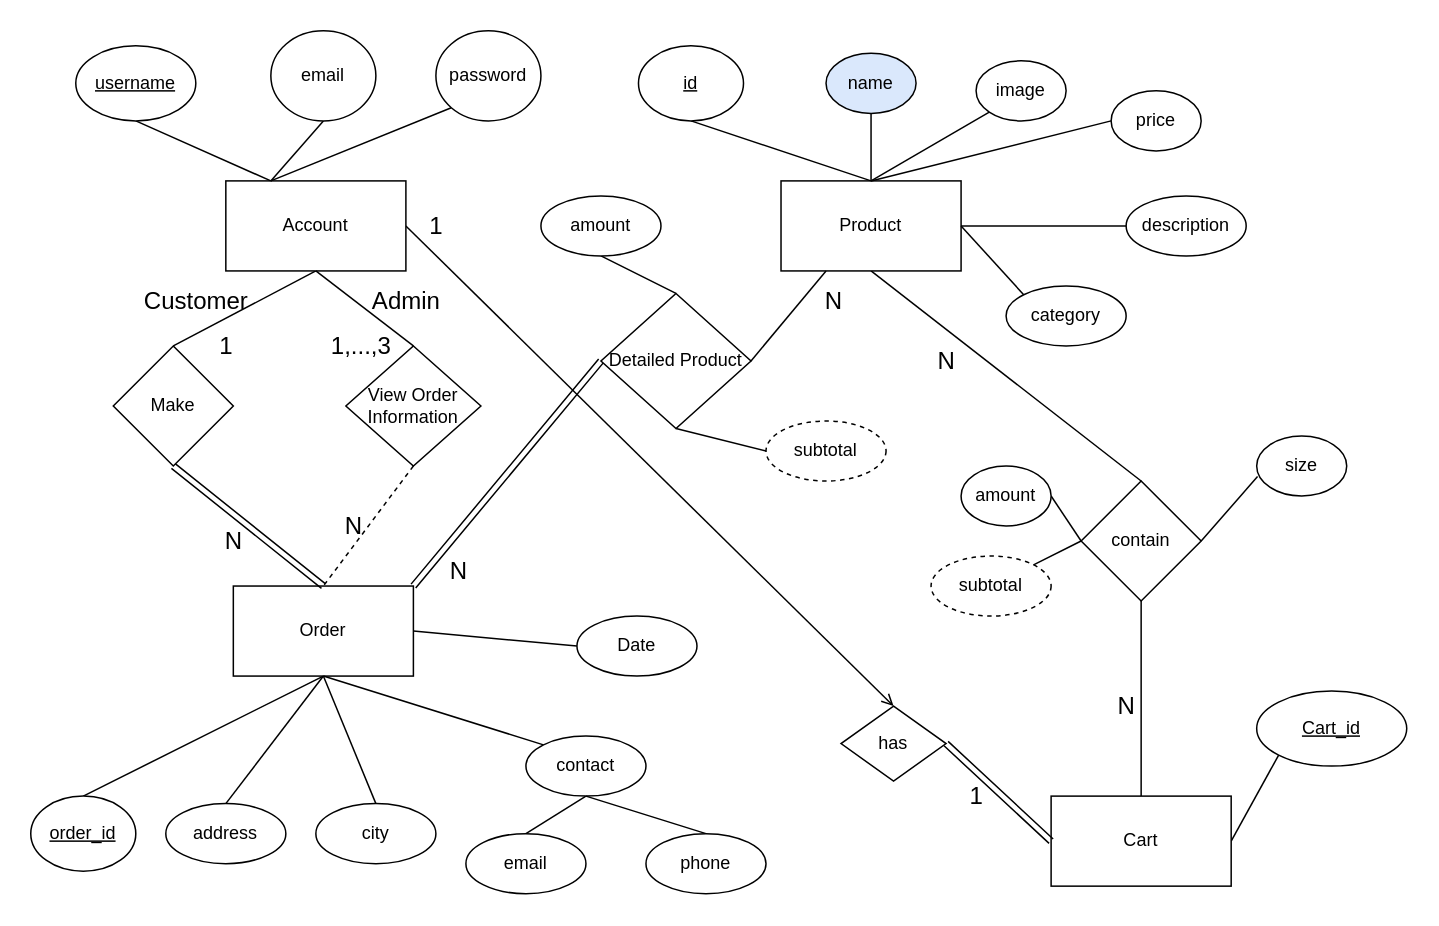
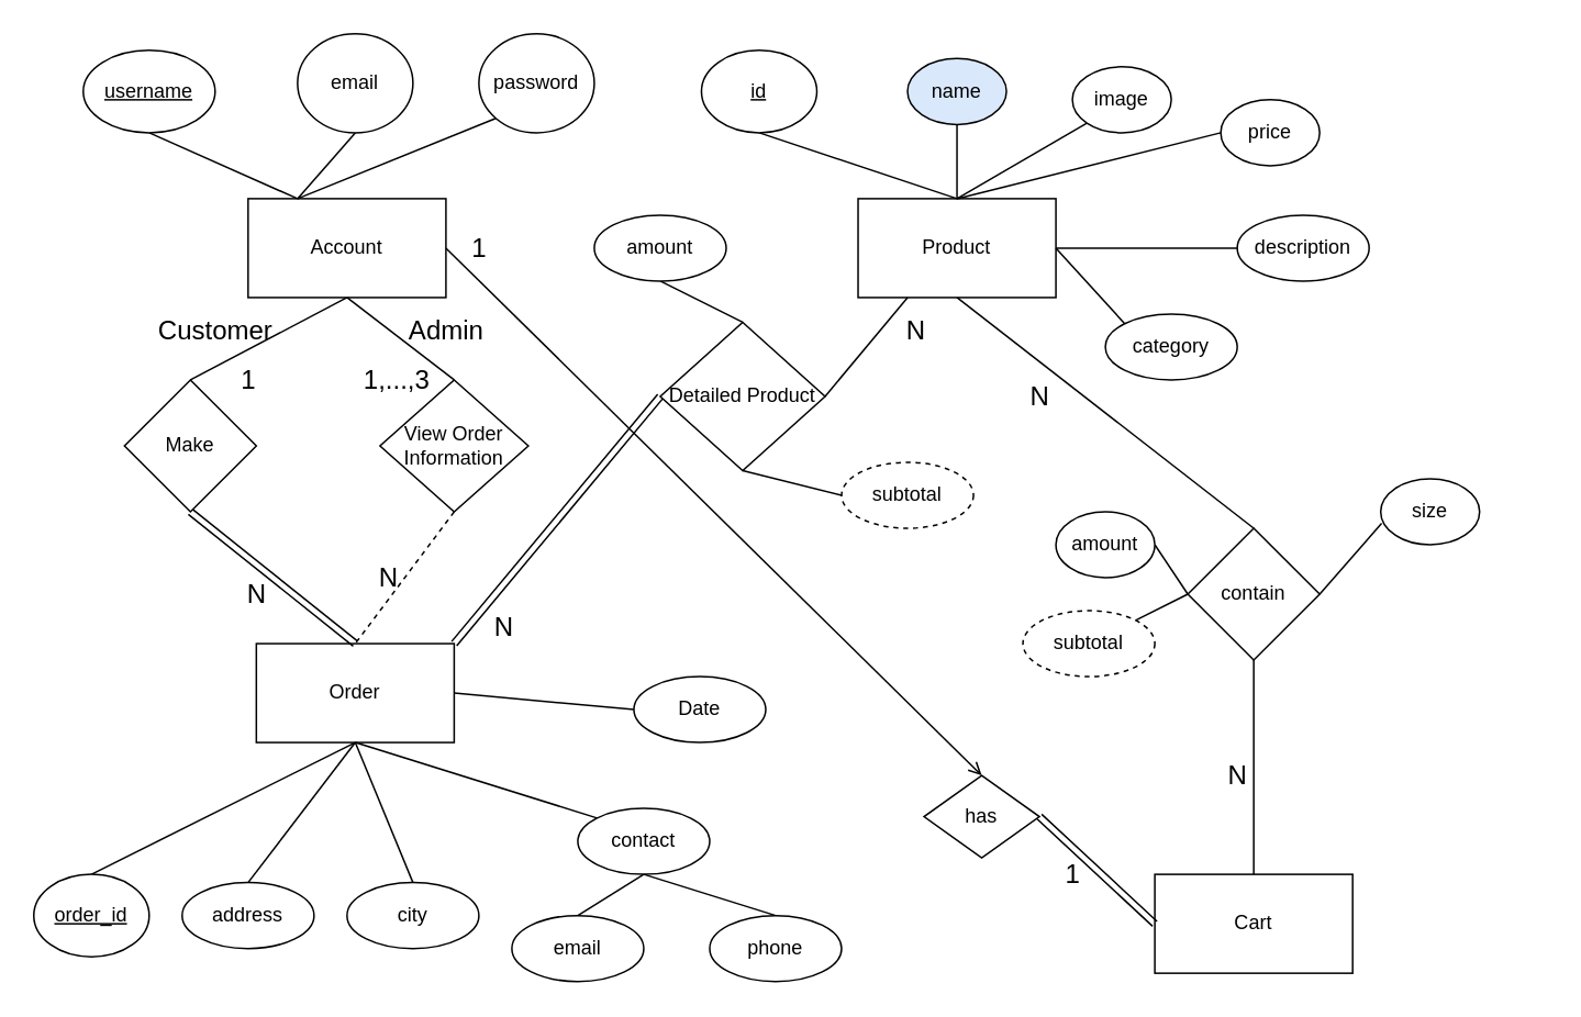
  <mxCell id="0" />
  <mxCell id="1" parent="0" />
  <mxCell id="2" style="edgeStyle=none;rounded=0;orthogonalLoop=1;jettySize=auto;html=1;exitX=0.5;exitY=1;exitDx=0;exitDy=0;entryX=0.5;entryY=0;entryDx=0;entryDy=0;endArrow=none;endFill=0;" edge="1" parent="1" source="4" target="57"><mxGeometry relative="1" as="geometry" /></mxCell>
  <mxCell id="3" style="edgeStyle=none;rounded=0;orthogonalLoop=1;jettySize=auto;html=1;exitX=1;exitY=0.5;exitDx=0;exitDy=0;entryX=0.5;entryY=0;entryDx=0;entryDy=0;fontSize=16;endArrow=open;endFill=0;" edge="1" parent="1" source="4" target="65"><mxGeometry relative="1" as="geometry" /></mxCell>
  <mxCell id="4" value="Account" style="rounded=0;whiteSpace=wrap;html=1;" vertex="1" parent="1"><mxGeometry x="150" y="120" width="120" height="60" as="geometry" /></mxCell>
  <mxCell id="5" style="rounded=0;orthogonalLoop=1;jettySize=auto;html=1;exitX=0.5;exitY=1;exitDx=0;exitDy=0;endArrow=none;endFill=0;" edge="1" parent="1" source="6"><mxGeometry relative="1" as="geometry"><mxPoint x="180" y="120" as="targetPoint" /></mxGeometry></mxCell>
  <mxCell id="6" value="&lt;u&gt;username&lt;/u&gt;" style="ellipse;whiteSpace=wrap;html=1;" vertex="1" parent="1"><mxGeometry x="50" y="30" width="80" height="50" as="geometry" /></mxCell>
  <mxCell id="7" style="edgeStyle=none;rounded=0;orthogonalLoop=1;jettySize=auto;html=1;exitX=0.5;exitY=1;exitDx=0;exitDy=0;entryX=0.25;entryY=0;entryDx=0;entryDy=0;endArrow=none;endFill=0;" edge="1" parent="1" source="8" target="4"><mxGeometry relative="1" as="geometry" /></mxCell>
  <mxCell id="8" value="email" style="ellipse;whiteSpace=wrap;html=1;" vertex="1" parent="1"><mxGeometry x="180" y="20" width="70" height="60" as="geometry" /></mxCell>
  <mxCell id="9" style="edgeStyle=none;rounded=0;orthogonalLoop=1;jettySize=auto;html=1;exitX=0;exitY=1;exitDx=0;exitDy=0;endArrow=none;endFill=0;" edge="1" parent="1" source="10"><mxGeometry relative="1" as="geometry"><mxPoint x="180" y="120" as="targetPoint" /></mxGeometry></mxCell>
  <mxCell id="10" value="password" style="ellipse;whiteSpace=wrap;html=1;" vertex="1" parent="1"><mxGeometry x="290" y="20" width="70" height="60" as="geometry" /></mxCell>
  <mxCell id="11" style="edgeStyle=none;rounded=0;orthogonalLoop=1;jettySize=auto;html=1;exitX=0.5;exitY=1;exitDx=0;exitDy=0;entryX=0.5;entryY=0;entryDx=0;entryDy=0;endArrow=none;endFill=0;" edge="1" parent="1" source="12" target="31"><mxGeometry relative="1" as="geometry" /></mxCell>
  <mxCell id="12" value="Product" style="rounded=0;whiteSpace=wrap;html=1;" vertex="1" parent="1"><mxGeometry x="520" y="120" width="120" height="60" as="geometry" /></mxCell>
  <mxCell id="13" style="edgeStyle=none;rounded=0;orthogonalLoop=1;jettySize=auto;html=1;exitX=0.5;exitY=1;exitDx=0;exitDy=0;endArrow=none;endFill=0;" edge="1" parent="1" source="14"><mxGeometry relative="1" as="geometry"><mxPoint x="580" y="120" as="targetPoint" /></mxGeometry></mxCell>
  <mxCell id="14" value="&lt;u&gt;id&lt;/u&gt;" style="ellipse;whiteSpace=wrap;html=1;" vertex="1" parent="1"><mxGeometry x="425" y="30" width="70" height="50" as="geometry" /></mxCell>
  <mxCell id="15" style="edgeStyle=none;rounded=0;orthogonalLoop=1;jettySize=auto;html=1;exitX=0.5;exitY=1;exitDx=0;exitDy=0;endArrow=none;endFill=0;" edge="1" parent="1" source="16"><mxGeometry relative="1" as="geometry"><mxPoint x="580" y="120" as="targetPoint" /></mxGeometry></mxCell>
  <mxCell id="16" value="name" style="ellipse;whiteSpace=wrap;html=1;fillColor=#dae8fc;" vertex="1" parent="1"><mxGeometry x="550" y="35" width="60" height="40" as="geometry" /></mxCell>
  <mxCell id="17" style="edgeStyle=none;rounded=0;orthogonalLoop=1;jettySize=auto;html=1;exitX=0;exitY=1;exitDx=0;exitDy=0;endArrow=none;endFill=0;" edge="1" parent="1" source="18"><mxGeometry relative="1" as="geometry"><mxPoint x="580" y="120" as="targetPoint" /></mxGeometry></mxCell>
  <mxCell id="18" value="image" style="ellipse;whiteSpace=wrap;html=1;" vertex="1" parent="1"><mxGeometry x="650" y="40" width="60" height="40" as="geometry" /></mxCell>
  <mxCell id="19" style="edgeStyle=none;rounded=0;orthogonalLoop=1;jettySize=auto;html=1;exitX=0;exitY=0.5;exitDx=0;exitDy=0;endArrow=none;endFill=0;" edge="1" parent="1" source="20"><mxGeometry relative="1" as="geometry"><mxPoint x="580" y="120" as="targetPoint" /></mxGeometry></mxCell>
  <mxCell id="20" value="price" style="ellipse;whiteSpace=wrap;html=1;" vertex="1" parent="1"><mxGeometry x="740" y="60" width="60" height="40" as="geometry" /></mxCell>
  <mxCell id="21" style="edgeStyle=none;rounded=0;orthogonalLoop=1;jettySize=auto;html=1;exitX=0;exitY=0.5;exitDx=0;exitDy=0;entryX=1;entryY=0.5;entryDx=0;entryDy=0;endArrow=none;endFill=0;" edge="1" parent="1" source="22" target="12"><mxGeometry relative="1" as="geometry" /></mxCell>
  <mxCell id="22" value="description" style="ellipse;whiteSpace=wrap;html=1;" vertex="1" parent="1"><mxGeometry x="750" y="130" width="80" height="40" as="geometry" /></mxCell>
  <mxCell id="23" style="edgeStyle=none;rounded=0;orthogonalLoop=1;jettySize=auto;html=1;exitX=0;exitY=0;exitDx=0;exitDy=0;endArrow=none;endFill=0;" edge="1" parent="1" source="24"><mxGeometry relative="1" as="geometry"><mxPoint x="640" y="150" as="targetPoint" /></mxGeometry></mxCell>
  <mxCell id="24" value="category" style="ellipse;whiteSpace=wrap;html=1;" vertex="1" parent="1"><mxGeometry x="670" y="190" width="80" height="40" as="geometry" /></mxCell>
- <mxCell id="25" style="edgeStyle=none;rounded=0;orthogonalLoop=1;jettySize=auto;html=1;exitX=1;exitY=0.5;exitDx=0;exitDy=0;entryX=0;entryY=1;entryDx=0;entryDy=0;endArrow=none;endFill=0;" edge="1" parent="1" source="26" target="36"><mxGeometry relative="1" as="geometry" /></mxCell>
  <mxCell id="26" value="Cart" style="rounded=0;whiteSpace=wrap;html=1;" vertex="1" parent="1"><mxGeometry x="700" y="530" width="120" height="60" as="geometry" /></mxCell>
  <mxCell id="27" style="edgeStyle=none;rounded=0;orthogonalLoop=1;jettySize=auto;html=1;exitX=0.5;exitY=1;exitDx=0;exitDy=0;entryX=0.5;entryY=0;entryDx=0;entryDy=0;endArrow=none;endFill=0;" edge="1" parent="1" source="31" target="26"><mxGeometry relative="1" as="geometry" /></mxCell>
  <mxCell id="28" style="edgeStyle=none;rounded=0;orthogonalLoop=1;jettySize=auto;html=1;exitX=0;exitY=0.5;exitDx=0;exitDy=0;entryX=1;entryY=0.5;entryDx=0;entryDy=0;endArrow=none;endFill=0;" edge="1" parent="1" source="31" target="34"><mxGeometry relative="1" as="geometry" /></mxCell>
  <mxCell id="29" style="edgeStyle=none;rounded=0;orthogonalLoop=1;jettySize=auto;html=1;exitX=0;exitY=0.5;exitDx=0;exitDy=0;entryX=1;entryY=0;entryDx=0;entryDy=0;endArrow=none;endFill=0;" edge="1" parent="1" source="31" target="35"><mxGeometry relative="1" as="geometry" /></mxCell>
  <mxCell id="30" style="edgeStyle=none;rounded=0;orthogonalLoop=1;jettySize=auto;html=1;exitX=1;exitY=0.5;exitDx=0;exitDy=0;entryX=0.01;entryY=0.675;entryDx=0;entryDy=0;entryPerimeter=0;endArrow=none;endFill=0;" edge="1" parent="1" source="31" target="37"><mxGeometry relative="1" as="geometry" /></mxCell>
  <mxCell id="31" value="contain" style="rhombus;whiteSpace=wrap;html=1;" vertex="1" parent="1"><mxGeometry x="720" y="320" width="80" height="80" as="geometry" /></mxCell>
  <mxCell id="32" value="N" style="text;html=1;align=center;verticalAlign=middle;resizable=0;points=[];autosize=1;strokeColor=none;fillColor=none;fontSize=16;" vertex="1" parent="1"><mxGeometry x="615" y="230" width="30" height="20" as="geometry" /></mxCell>
  <mxCell id="33" value="N" style="text;html=1;align=center;verticalAlign=middle;resizable=0;points=[];autosize=1;strokeColor=none;fillColor=none;fontSize=16;" vertex="1" parent="1"><mxGeometry x="735" y="460" width="30" height="20" as="geometry" /></mxCell>
  <mxCell id="34" value="amount" style="ellipse;whiteSpace=wrap;html=1;" vertex="1" parent="1"><mxGeometry x="640" y="310" width="60" height="40" as="geometry" /></mxCell>
  <mxCell id="35" value="subtotal" style="ellipse;whiteSpace=wrap;html=1;dashed=1;" vertex="1" parent="1"><mxGeometry x="620" y="370" width="80" height="40" as="geometry" /></mxCell>
- <mxCell id="36" value="&lt;u&gt;Cart_id&lt;/u&gt;" style="ellipse;whiteSpace=wrap;html=1;" vertex="1" parent="1"><mxGeometry x="837" y="460" width="100" height="50" as="geometry" /></mxCell>
  <mxCell id="37" value="size" style="ellipse;whiteSpace=wrap;html=1;" vertex="1" parent="1"><mxGeometry x="837" y="290" width="60" height="40" as="geometry" /></mxCell>
  <mxCell id="38" style="edgeStyle=none;rounded=0;orthogonalLoop=1;jettySize=auto;html=1;exitX=0.5;exitY=1;exitDx=0;exitDy=0;entryX=0.5;entryY=0;entryDx=0;entryDy=0;endArrow=none;endFill=0;" edge="1" parent="1" source="40" target="41"><mxGeometry relative="1" as="geometry" /></mxCell>
  <mxCell id="39" style="edgeStyle=none;rounded=0;orthogonalLoop=1;jettySize=auto;html=1;exitX=1;exitY=0.5;exitDx=0;exitDy=0;entryX=0;entryY=0.5;entryDx=0;entryDy=0;endArrow=none;endFill=0;" edge="1" parent="1" source="40" target="52"><mxGeometry relative="1" as="geometry" /></mxCell>
  <mxCell id="40" value="Order" style="rounded=0;whiteSpace=wrap;html=1;" vertex="1" parent="1"><mxGeometry x="155" y="390" width="120" height="60" as="geometry" /></mxCell>
  <mxCell id="41" value="&lt;u&gt;order_id&lt;/u&gt;" style="ellipse;whiteSpace=wrap;html=1;" vertex="1" parent="1"><mxGeometry x="20" y="530" width="70" height="50" as="geometry" /></mxCell>
  <mxCell id="42" style="edgeStyle=none;rounded=0;orthogonalLoop=1;jettySize=auto;html=1;exitX=0.5;exitY=0;exitDx=0;exitDy=0;entryX=0.5;entryY=1;entryDx=0;entryDy=0;endArrow=none;endFill=0;" edge="1" parent="1" source="43" target="40"><mxGeometry relative="1" as="geometry" /></mxCell>
  <mxCell id="43" value="address" style="ellipse;whiteSpace=wrap;html=1;" vertex="1" parent="1"><mxGeometry x="110" y="535" width="80" height="40" as="geometry" /></mxCell>
  <mxCell id="44" style="edgeStyle=none;rounded=0;orthogonalLoop=1;jettySize=auto;html=1;exitX=0.5;exitY=0;exitDx=0;exitDy=0;entryX=0.5;entryY=1;entryDx=0;entryDy=0;endArrow=none;endFill=0;" edge="1" parent="1" source="45" target="40"><mxGeometry relative="1" as="geometry" /></mxCell>
  <mxCell id="45" value="city" style="ellipse;whiteSpace=wrap;html=1;" vertex="1" parent="1"><mxGeometry x="210" y="535" width="80" height="40" as="geometry" /></mxCell>
  <mxCell id="46" style="edgeStyle=none;rounded=0;orthogonalLoop=1;jettySize=auto;html=1;exitX=0;exitY=0;exitDx=0;exitDy=0;entryX=0.5;entryY=1;entryDx=0;entryDy=0;endArrow=none;endFill=0;" edge="1" parent="1" source="48" target="40"><mxGeometry relative="1" as="geometry" /></mxCell>
  <mxCell id="47" style="edgeStyle=none;rounded=0;orthogonalLoop=1;jettySize=auto;html=1;entryX=0.5;entryY=0;entryDx=0;entryDy=0;endArrow=none;endFill=0;" edge="1" parent="1" target="49"><mxGeometry relative="1" as="geometry"><mxPoint x="390" y="530" as="sourcePoint" /></mxGeometry></mxCell>
  <mxCell id="48" value="contact" style="ellipse;whiteSpace=wrap;html=1;" vertex="1" parent="1"><mxGeometry x="350" y="490" width="80" height="40" as="geometry" /></mxCell>
  <mxCell id="49" value="email" style="ellipse;whiteSpace=wrap;html=1;" vertex="1" parent="1"><mxGeometry x="310" y="555" width="80" height="40" as="geometry" /></mxCell>
  <mxCell id="50" style="edgeStyle=none;rounded=0;orthogonalLoop=1;jettySize=auto;html=1;exitX=0.5;exitY=0;exitDx=0;exitDy=0;entryX=0.5;entryY=1;entryDx=0;entryDy=0;endArrow=none;endFill=0;" edge="1" parent="1" source="51" target="48"><mxGeometry relative="1" as="geometry" /></mxCell>
  <mxCell id="51" value="phone" style="ellipse;whiteSpace=wrap;html=1;" vertex="1" parent="1"><mxGeometry x="430" y="555" width="80" height="40" as="geometry" /></mxCell>
  <mxCell id="52" value="Date" style="ellipse;whiteSpace=wrap;html=1;" vertex="1" parent="1"><mxGeometry x="384" y="410" width="80" height="40" as="geometry" /></mxCell>
  <mxCell id="53" style="edgeStyle=none;rounded=0;orthogonalLoop=1;jettySize=auto;html=1;exitX=0.5;exitY=0;exitDx=0;exitDy=0;endArrow=none;endFill=0;" edge="1" parent="1" source="55"><mxGeometry relative="1" as="geometry"><mxPoint x="210" y="180" as="targetPoint" /></mxGeometry></mxCell>
  <mxCell id="54" style="edgeStyle=none;rounded=0;orthogonalLoop=1;jettySize=auto;html=1;exitX=0.5;exitY=1;exitDx=0;exitDy=0;entryX=0.5;entryY=0;entryDx=0;entryDy=0;endArrow=none;endFill=0;dashed=1;" edge="1" parent="1" source="55" target="40"><mxGeometry relative="1" as="geometry" /></mxCell>
  <mxCell id="55" value="View Order Information" style="rhombus;whiteSpace=wrap;html=1;" vertex="1" parent="1"><mxGeometry x="230" y="230" width="90" height="80" as="geometry" /></mxCell>
  <mxCell id="56" style="edgeStyle=none;rounded=0;orthogonalLoop=1;jettySize=auto;html=1;exitX=0.5;exitY=1;exitDx=0;exitDy=0;entryX=0.5;entryY=0;entryDx=0;entryDy=0;endArrow=none;endFill=0;shape=link;" edge="1" parent="1" source="57" target="40"><mxGeometry relative="1" as="geometry" /></mxCell>
  <mxCell id="57" value="Make" style="rhombus;whiteSpace=wrap;html=1;" vertex="1" parent="1"><mxGeometry x="75" y="230" width="80" height="80" as="geometry" /></mxCell>
  <mxCell id="58" value="Customer" style="text;html=1;align=center;verticalAlign=middle;resizable=0;points=[];autosize=1;strokeColor=none;fillColor=none;fontSize=16;" vertex="1" parent="1"><mxGeometry x="90" y="190" width="80" height="20" as="geometry" /></mxCell>
  <mxCell id="59" value="Admin" style="text;html=1;align=center;verticalAlign=middle;resizable=0;points=[];autosize=1;strokeColor=none;fillColor=none;fontSize=16;" vertex="1" parent="1"><mxGeometry x="240" y="190" width="60" height="20" as="geometry" /></mxCell>
  <mxCell id="60" value="N" style="text;html=1;align=center;verticalAlign=middle;resizable=0;points=[];autosize=1;strokeColor=none;fillColor=none;fontSize=16;" vertex="1" parent="1"><mxGeometry x="220" y="340" width="30" height="20" as="geometry" /></mxCell>
  <mxCell id="61" value="N" style="text;html=1;align=center;verticalAlign=middle;resizable=0;points=[];autosize=1;strokeColor=none;fillColor=none;fontSize=16;" vertex="1" parent="1"><mxGeometry x="140" y="350" width="30" height="20" as="geometry" /></mxCell>
  <mxCell id="62" value="1" style="text;html=1;align=center;verticalAlign=middle;resizable=0;points=[];autosize=1;strokeColor=none;fillColor=none;fontSize=16;" vertex="1" parent="1"><mxGeometry x="140" y="220" width="20" height="20" as="geometry" /></mxCell>
  <mxCell id="63" value="1,...,3" style="text;html=1;align=center;verticalAlign=middle;resizable=0;points=[];autosize=1;strokeColor=none;fillColor=none;fontSize=16;" vertex="1" parent="1"><mxGeometry x="210" y="220" width="60" height="20" as="geometry" /></mxCell>
  <mxCell id="64" style="edgeStyle=none;rounded=0;orthogonalLoop=1;jettySize=auto;html=1;exitX=1;exitY=0.5;exitDx=0;exitDy=0;entryX=0;entryY=0.5;entryDx=0;entryDy=0;fontSize=16;endArrow=none;endFill=0;shape=link;" edge="1" parent="1" source="65" target="26"><mxGeometry relative="1" as="geometry" /></mxCell>
  <mxCell id="65" value="has" style="rhombus;whiteSpace=wrap;html=1;fontSize=12;" vertex="1" parent="1"><mxGeometry x="560" y="470" width="70" height="50" as="geometry" /></mxCell>
  <mxCell id="66" value="1" style="text;html=1;align=center;verticalAlign=middle;resizable=0;points=[];autosize=1;strokeColor=none;fillColor=none;fontSize=16;" vertex="1" parent="1"><mxGeometry x="280" y="140" width="20" height="20" as="geometry" /></mxCell>
  <mxCell id="67" value="1" style="text;html=1;align=center;verticalAlign=middle;resizable=0;points=[];autosize=1;strokeColor=none;fillColor=none;fontSize=16;" vertex="1" parent="1"><mxGeometry x="640" y="520" width="20" height="20" as="geometry" /></mxCell>
  <mxCell id="68" style="edgeStyle=none;rounded=0;orthogonalLoop=1;jettySize=auto;html=1;exitX=0;exitY=0.5;exitDx=0;exitDy=0;entryX=1;entryY=0;entryDx=0;entryDy=0;fontSize=16;endArrow=none;endFill=0;shape=link;" edge="1" parent="1" source="72" target="40"><mxGeometry relative="1" as="geometry" /></mxCell>
  <mxCell id="69" style="edgeStyle=none;rounded=0;orthogonalLoop=1;jettySize=auto;html=1;exitX=1;exitY=0.5;exitDx=0;exitDy=0;entryX=0.25;entryY=1;entryDx=0;entryDy=0;fontSize=16;endArrow=none;endFill=0;" edge="1" parent="1" source="72" target="12"><mxGeometry relative="1" as="geometry" /></mxCell>
  <mxCell id="70" style="edgeStyle=none;rounded=0;orthogonalLoop=1;jettySize=auto;html=1;exitX=0.5;exitY=0;exitDx=0;exitDy=0;entryX=0.5;entryY=1;entryDx=0;entryDy=0;fontSize=12;endArrow=none;endFill=0;" edge="1" parent="1" source="72" target="75"><mxGeometry relative="1" as="geometry" /></mxCell>
  <mxCell id="71" style="edgeStyle=none;rounded=0;orthogonalLoop=1;jettySize=auto;html=1;exitX=0.5;exitY=1;exitDx=0;exitDy=0;entryX=0;entryY=0.5;entryDx=0;entryDy=0;fontSize=12;endArrow=none;endFill=0;" edge="1" parent="1" source="72" target="76"><mxGeometry relative="1" as="geometry" /></mxCell>
  <mxCell id="72" value="Detailed Product" style="rhombus;whiteSpace=wrap;html=1;fontSize=12;" vertex="1" parent="1"><mxGeometry x="400" y="195" width="100" height="90" as="geometry" /></mxCell>
  <mxCell id="73" value="N" style="text;html=1;align=center;verticalAlign=middle;resizable=0;points=[];autosize=1;strokeColor=none;fillColor=none;fontSize=16;" vertex="1" parent="1"><mxGeometry x="540" y="190" width="30" height="20" as="geometry" /></mxCell>
  <mxCell id="74" value="N" style="text;html=1;align=center;verticalAlign=middle;resizable=0;points=[];autosize=1;strokeColor=none;fillColor=none;fontSize=16;" vertex="1" parent="1"><mxGeometry x="290" y="370" width="30" height="20" as="geometry" /></mxCell>
  <mxCell id="75" value="amount" style="ellipse;whiteSpace=wrap;html=1;fontSize=12;" vertex="1" parent="1"><mxGeometry x="360" y="130" width="80" height="40" as="geometry" /></mxCell>
  <mxCell id="76" value="subtotal" style="ellipse;whiteSpace=wrap;html=1;fontSize=12;dashed=1;" vertex="1" parent="1"><mxGeometry x="510" y="280" width="80" height="40" as="geometry" /></mxCell>
